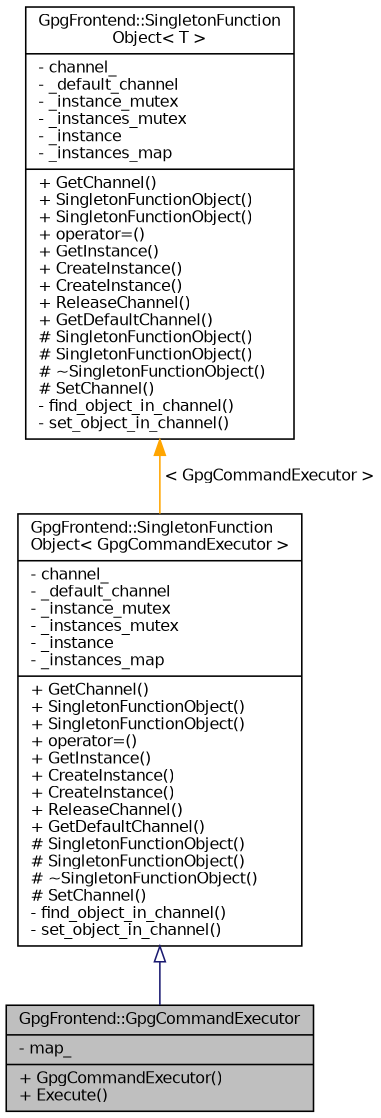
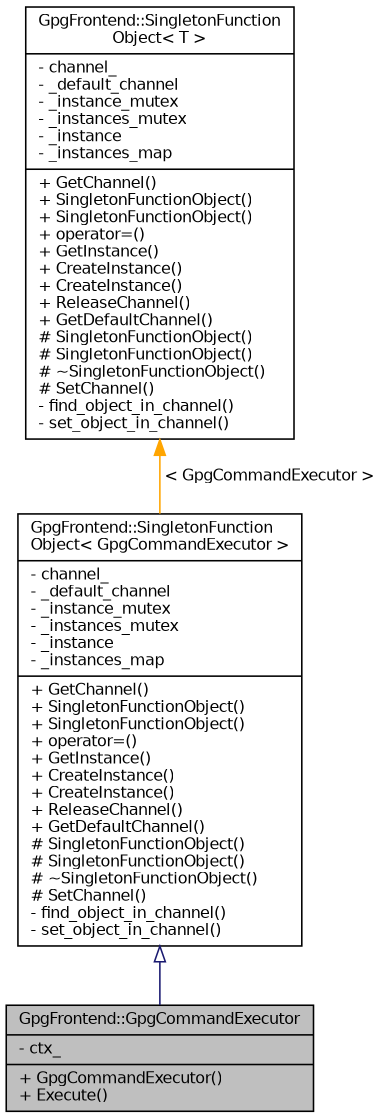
  digraph {
    node [color=black fillcolor=white fontname=Helvetica fontsize=10 shape=record style=filled]
    edge [dir=back fontname=Helvetica fontsize=10 labelfontname=Helvetica labelfontsize=10 style=solid]
-   n1 [fillcolor=grey75 fontcolor=black height=0.2 label="{GpgFrontend::GpgCommandExecutor\n|- map_\l|+ GpgCommandExecutor()\l+ Execute()\l}" width=0.4]
+   n1 [fillcolor=grey75 fontcolor=black height=0.2 label="{GpgFrontend::GpgCommandExecutor\n|- ctx_\l|+ GpgCommandExecutor()\l+ Execute()\l}" width=0.4]
    n2 [height=0.2 label="{GpgFrontend::SingletonFunction\lObject\< GpgCommandExecutor \>\n|- channel_\l- _default_channel\l- _instance_mutex\l- _instances_mutex\l- _instance\l- _instances_map\l|+ GetChannel()\l+ SingletonFunctionObject()\l+ SingletonFunctionObject()\l+ operator=()\l+ GetInstance()\l+ CreateInstance()\l+ CreateInstance()\l+ ReleaseChannel()\l+ GetDefaultChannel()\l# SingletonFunctionObject()\l# SingletonFunctionObject()\l# ~SingletonFunctionObject()\l# SetChannel()\l- find_object_in_channel()\l- set_object_in_channel()\l}" width=0.4]
    n3 [height=0.2 label="{GpgFrontend::SingletonFunction\lObject\< T \>\n|- channel_\l- _default_channel\l- _instance_mutex\l- _instances_mutex\l- _instance\l- _instances_map\l|+ GetChannel()\l+ SingletonFunctionObject()\l+ SingletonFunctionObject()\l+ operator=()\l+ GetInstance()\l+ CreateInstance()\l+ CreateInstance()\l+ ReleaseChannel()\l+ GetDefaultChannel()\l# SingletonFunctionObject()\l# SingletonFunctionObject()\l# ~SingletonFunctionObject()\l# SetChannel()\l- find_object_in_channel()\l- set_object_in_channel()\l}" width=0.4]
    n2 -> n1 [arrowtail=onormal color=midnightblue]
    n3 -> n2 [color=orange label=" \< GpgCommandExecutor \>"]
  }
